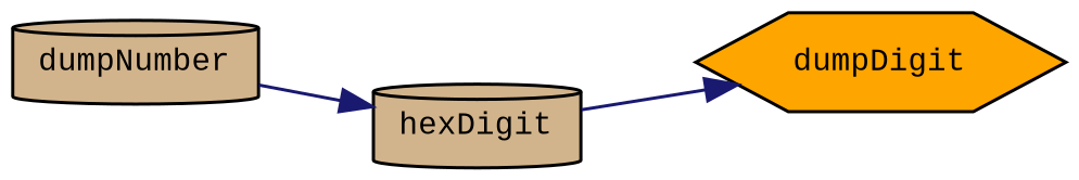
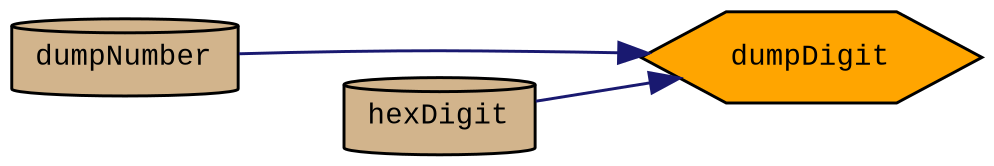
  digraph {
    fontname="Liberation Mono"
    rankdir=LR
    node [color=black fillcolor=tan fontname="Liberation Mono" fontsize=10 shape=cylinder style=filled]
    edge [color=midnightblue fontname="Liberation Mono" fontsize=10 labelfontname=Helvetica labelfontsize=10 style=solid]
    n1 [fontcolor=black height=0.2 label=dumpNumber width=0.4]
    n2 [fillcolor=orange height=0.2 label=dumpDigit shape=hexagon width=0.4]
    n3 [height=0.2 label=hexDigit width=0.4]
-   n1 -> n3
+   n1 -> n2
    n3 -> n2
  }
